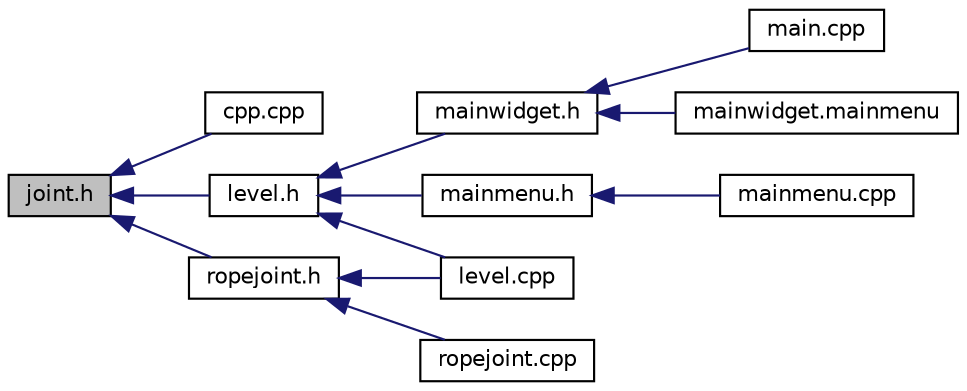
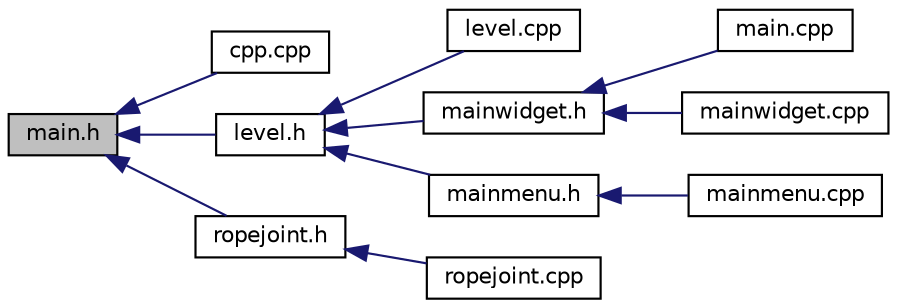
  digraph {
    rankdir=LR
    node [color=black fillcolor=white fontname=Helvetica fontsize=10 shape=record style=filled]
    edge [color=midnightblue dir=back fontname=Helvetica fontsize=10 labelfontname=Helvetica labelfontsize=10 style=solid]
-   n1 [fillcolor=grey75 fontcolor=black height=0.2 label="joint.h" width=0.4]
+   n1 [fillcolor=grey75 fontcolor=black height=0.2 label="main.h" width=0.4]
    n2 [height=0.2 label="cpp.cpp" width=0.4]
    n3 [height=0.2 label="level.h" width=0.4]
    n4 [height=0.2 label="ropejoint.h" width=0.4]
    n5 [height=0.2 label="level.cpp" width=0.4]
    n6 [height=0.2 label="mainwidget.h" width=0.4]
    n7 [height=0.2 label="mainmenu.h" width=0.4]
    n8 [height=0.2 label="ropejoint.cpp" width=0.4]
    n9 [height=0.2 label="main.cpp" width=0.4]
-   n10 [height=0.2 label="mainwidget.mainmenu" width=0.4]
+   n10 [height=0.2 label="mainwidget.cpp" width=0.4]
    n11 [height=0.2 label="mainmenu.cpp" width=0.4]
    n1 -> n2
    n1 -> n3
    n1 -> n4
    n3 -> n5
    n3 -> n6
    n3 -> n7
-   n4 -> n5
    n4 -> n8
    n6 -> n9
    n6 -> n10
    n7 -> n11
  }
